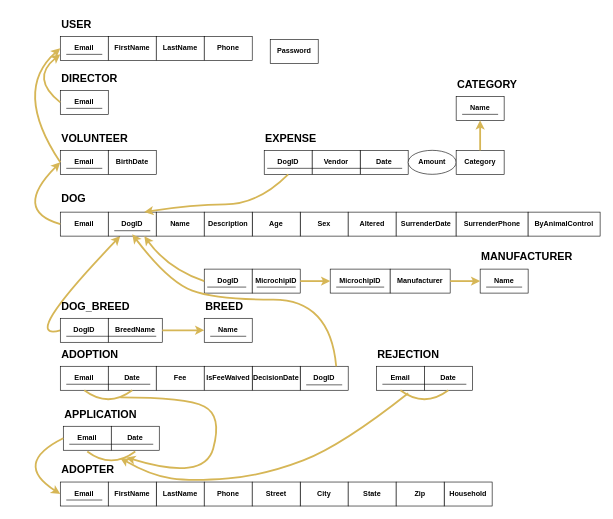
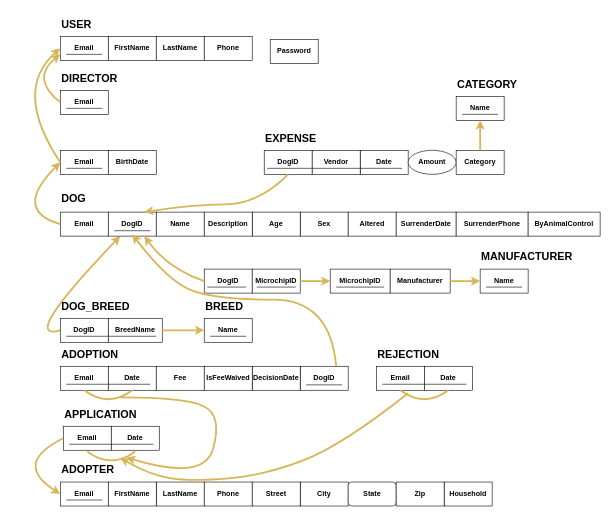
  <mxCell id="0" />
  <mxCell id="1" parent="0" />
  <mxCell id="2" value="" style="curved=1;endArrow=classic;html=1;rounded=0;exitX=0;exitY=0.5;exitDx=0;exitDy=0;fillColor=#fff2cc;strokeColor=#d6b656;strokeWidth=3;entryX=0.25;entryY=1;entryDx=0;entryDy=0;" parent="1" source="4" target="65" edge="1"><mxGeometry width="50" height="50" relative="1" as="geometry"><mxPoint x="650" y="630" as="sourcePoint" /><mxPoint x="550" y="805" as="targetPoint" /><Array as="points"><mxPoint x="30" y="570" /></Array></mxGeometry></mxCell>
  <mxCell id="3" value="" style="group" parent="1" vertex="1" connectable="0"><mxGeometry x="100" y="490" width="170" height="80" as="geometry" /></mxCell>
  <mxCell id="4" value="DogID" style="rounded=0;whiteSpace=wrap;html=1;fontStyle=1" parent="3" vertex="1"><mxGeometry y="40" width="80" height="40" as="geometry" /></mxCell>
  <mxCell id="5" value="BreedName" style="rounded=0;whiteSpace=wrap;html=1;fontStyle=1" parent="3" vertex="1"><mxGeometry x="80" y="40" width="90" height="40" as="geometry" /></mxCell>
  <mxCell id="6" value="DOG_BREED" style="text;strokeColor=none;fillColor=none;html=1;fontSize=18;fontStyle=1;verticalAlign=middle;align=left;" parent="3" vertex="1"><mxGeometry width="100" height="40" as="geometry" /></mxCell>
  <mxCell id="7" value="" style="endArrow=none;html=1;rounded=0;strokeWidth=1;" parent="3" edge="1"><mxGeometry width="50" height="50" relative="1" as="geometry"><mxPoint x="10" y="70" as="sourcePoint" /><mxPoint x="160" y="70" as="targetPoint" /></mxGeometry></mxCell>
  <mxCell id="8" value="" style="group" parent="1" vertex="1" connectable="0"><mxGeometry x="340" y="490" width="100" height="80" as="geometry" /></mxCell>
  <mxCell id="9" value="Name" style="rounded=0;whiteSpace=wrap;html=1;fontStyle=1" parent="8" vertex="1"><mxGeometry y="40" width="80" height="40" as="geometry" /></mxCell>
  <mxCell id="10" value="BREED" style="text;strokeColor=none;fillColor=none;html=1;fontSize=18;fontStyle=1;verticalAlign=middle;align=left;" parent="8" vertex="1"><mxGeometry width="100" height="40" as="geometry" /></mxCell>
  <mxCell id="11" value="" style="endArrow=none;html=1;rounded=0;strokeWidth=1;" parent="8" edge="1"><mxGeometry width="50" height="50" relative="1" as="geometry"><mxPoint x="10" y="70" as="sourcePoint" /><mxPoint x="70" y="70" as="targetPoint" /></mxGeometry></mxCell>
  <mxCell id="12" value="" style="group" parent="1" vertex="1" connectable="0"><mxGeometry x="800" y="408" width="100" height="80" as="geometry" /></mxCell>
  <mxCell id="13" value="Name" style="rounded=0;whiteSpace=wrap;html=1;fontStyle=1" parent="12" vertex="1"><mxGeometry y="40" width="80" height="40" as="geometry" /></mxCell>
  <mxCell id="14" value="MANUFACTURER" style="text;strokeColor=none;fillColor=none;html=1;fontSize=18;fontStyle=1;verticalAlign=middle;align=left;" parent="12" vertex="1"><mxGeometry width="100" height="40" as="geometry" /></mxCell>
  <mxCell id="15" value="" style="endArrow=none;html=1;rounded=0;strokeWidth=1;" parent="12" edge="1"><mxGeometry width="50" height="50" relative="1" as="geometry"><mxPoint x="10" y="70" as="sourcePoint" /><mxPoint x="70" y="70" as="targetPoint" /></mxGeometry></mxCell>
  <mxCell id="16" value="" style="group" parent="1" vertex="1" connectable="0"><mxGeometry x="340" y="408" width="160" height="80" as="geometry" /></mxCell>
  <mxCell id="17" value="DogID" style="rounded=0;whiteSpace=wrap;html=1;fontStyle=1" parent="16" vertex="1"><mxGeometry y="40" width="80" height="40" as="geometry" /></mxCell>
  <mxCell id="18" value="MicrochipID" style="rounded=0;whiteSpace=wrap;html=1;fontStyle=1" parent="16" vertex="1"><mxGeometry x="80" y="40" width="80" height="40" as="geometry" /></mxCell>
  <mxCell id="19" value="" style="endArrow=none;html=1;rounded=0;strokeWidth=1;" parent="16" edge="1"><mxGeometry width="50" height="50" relative="1" as="geometry"><mxPoint x="5" y="70" as="sourcePoint" /><mxPoint x="70" y="70" as="targetPoint" /></mxGeometry></mxCell>
  <mxCell id="20" value="" style="endArrow=none;html=1;rounded=0;strokeWidth=1;" parent="16" edge="1"><mxGeometry width="50" height="50" relative="1" as="geometry"><mxPoint x="87.5" y="70" as="sourcePoint" /><mxPoint x="152.5" y="70" as="targetPoint" /></mxGeometry></mxCell>
  <mxCell id="21" value="" style="group" parent="1" vertex="1" connectable="0"><mxGeometry x="550" y="408" width="190" height="80" as="geometry" /></mxCell>
  <mxCell id="22" value="MicrochipID" style="rounded=0;whiteSpace=wrap;html=1;fontStyle=1" parent="21" vertex="1"><mxGeometry y="40" width="100" height="40" as="geometry" /></mxCell>
  <mxCell id="23" value="Manufacturer" style="rounded=0;whiteSpace=wrap;html=1;fontStyle=1" parent="21" vertex="1"><mxGeometry x="100" y="40" width="100" height="40" as="geometry" /></mxCell>
  <mxCell id="24" value="" style="endArrow=none;html=1;rounded=0;strokeWidth=1;" parent="21" edge="1"><mxGeometry width="50" height="50" relative="1" as="geometry"><mxPoint x="10" y="70" as="sourcePoint" /><mxPoint x="90" y="70" as="targetPoint" /></mxGeometry></mxCell>
  <mxCell id="25" value="" style="group" parent="1" vertex="1" connectable="0"><mxGeometry x="760" y="120" width="100" height="80" as="geometry" /></mxCell>
  <mxCell id="26" value="Name" style="rounded=0;whiteSpace=wrap;html=1;fontStyle=1" parent="25" vertex="1"><mxGeometry y="40" width="80" height="40" as="geometry" /></mxCell>
  <mxCell id="27" value="CATEGORY" style="text;strokeColor=none;fillColor=none;html=1;fontSize=18;fontStyle=1;verticalAlign=middle;align=left;" parent="25" vertex="1"><mxGeometry width="100" height="40" as="geometry" /></mxCell>
  <mxCell id="28" value="" style="endArrow=none;html=1;rounded=0;strokeWidth=1;" parent="25" edge="1"><mxGeometry width="50" height="50" relative="1" as="geometry"><mxPoint x="10" y="70" as="sourcePoint" /><mxPoint x="70" y="70" as="targetPoint" /></mxGeometry></mxCell>
  <mxCell id="29" value="" style="group" parent="1" vertex="1" connectable="0"><mxGeometry x="100" y="20" width="320" height="80" as="geometry" /></mxCell>
  <mxCell id="30" value="Email" style="rounded=0;whiteSpace=wrap;html=1;fontStyle=1" parent="29" vertex="1"><mxGeometry y="40" width="80" height="40" as="geometry" /></mxCell>
  <mxCell id="31" value="FirstName" style="rounded=0;whiteSpace=wrap;html=1;fontStyle=1" parent="29" vertex="1"><mxGeometry x="80" y="40" width="80" height="40" as="geometry" /></mxCell>
  <mxCell id="32" value="LastName" style="rounded=0;whiteSpace=wrap;html=1;fontStyle=1" parent="29" vertex="1"><mxGeometry x="160" y="40" width="80" height="40" as="geometry" /></mxCell>
  <mxCell id="33" value="Phone" style="rounded=0;whiteSpace=wrap;html=1;fontStyle=1" parent="29" vertex="1"><mxGeometry x="240" y="40" width="80" height="40" as="geometry" /></mxCell>
  <mxCell id="34" value="USER" style="text;strokeColor=none;fillColor=none;html=1;fontSize=18;fontStyle=1;verticalAlign=middle;align=left;" parent="29" vertex="1"><mxGeometry width="100" height="40" as="geometry" /></mxCell>
  <mxCell id="35" value="" style="endArrow=none;html=1;rounded=0;strokeWidth=1;" parent="29" edge="1"><mxGeometry width="50" height="50" relative="1" as="geometry"><mxPoint x="10" y="70" as="sourcePoint" /><mxPoint x="70" y="70" as="targetPoint" /></mxGeometry></mxCell>
  <mxCell id="36" value="" style="group" parent="1" vertex="1" connectable="0"><mxGeometry x="100" y="110" width="160" height="80" as="geometry" /></mxCell>
  <mxCell id="37" value="Email" style="rounded=0;whiteSpace=wrap;html=1;fontStyle=1" parent="36" vertex="1"><mxGeometry y="40" width="80" height="40" as="geometry" /></mxCell>
  <mxCell id="38" value="DIRECTOR" style="text;strokeColor=none;fillColor=none;html=1;fontSize=18;fontStyle=1;verticalAlign=middle;align=left;" parent="36" vertex="1"><mxGeometry width="100" height="40" as="geometry" /></mxCell>
  <mxCell id="39" value="" style="endArrow=none;html=1;rounded=0;strokeWidth=1;" parent="36" edge="1"><mxGeometry width="50" height="50" relative="1" as="geometry"><mxPoint x="10" y="70" as="sourcePoint" /><mxPoint x="70" y="70" as="targetPoint" /></mxGeometry></mxCell>
  <mxCell id="40" value="" style="group" parent="1" vertex="1" connectable="0"><mxGeometry x="100" y="210" width="240" height="80" as="geometry" /></mxCell>
  <mxCell id="41" value="Email" style="rounded=0;whiteSpace=wrap;html=1;fontStyle=1" parent="40" vertex="1"><mxGeometry y="40" width="80" height="40" as="geometry" /></mxCell>
  <mxCell id="42" value="BirthDate" style="rounded=0;whiteSpace=wrap;html=1;fontStyle=1" parent="40" vertex="1"><mxGeometry x="80" y="40" width="80" height="40" as="geometry" /></mxCell>
- <mxCell id="43" value="VOLUNTEER" style="text;strokeColor=none;fillColor=none;html=1;fontSize=18;fontStyle=1;verticalAlign=middle;align=left;" parent="40" vertex="1"><mxGeometry width="100" height="40" as="geometry" /></mxCell>
  <mxCell id="44" value="" style="endArrow=none;html=1;rounded=0;strokeWidth=1;" parent="40" edge="1"><mxGeometry width="50" height="50" relative="1" as="geometry"><mxPoint x="10" y="70" as="sourcePoint" /><mxPoint x="70" y="70" as="targetPoint" /></mxGeometry></mxCell>
  <mxCell id="45" value="" style="group" parent="1" vertex="1" connectable="0"><mxGeometry x="100" y="763" width="720" height="80" as="geometry" /></mxCell>
  <mxCell id="46" value="Email" style="rounded=0;whiteSpace=wrap;html=1;fontStyle=1;container=0;" parent="45" vertex="1"><mxGeometry y="40" width="80" height="40" as="geometry" /></mxCell>
  <mxCell id="47" value="LastName" style="rounded=0;whiteSpace=wrap;html=1;fontStyle=1;container=0;" parent="45" vertex="1"><mxGeometry x="160" y="40" width="80" height="40" as="geometry" /></mxCell>
  <mxCell id="48" value="ADOPTER" style="text;strokeColor=none;fillColor=none;html=1;fontSize=18;fontStyle=1;verticalAlign=middle;align=left;container=0;" parent="45" vertex="1"><mxGeometry width="100" height="40" as="geometry" /></mxCell>
  <mxCell id="49" value="" style="endArrow=none;html=1;rounded=0;strokeWidth=1;" parent="45" edge="1"><mxGeometry width="50" height="50" relative="1" as="geometry"><mxPoint x="10" y="70" as="sourcePoint" /><mxPoint x="70" y="70" as="targetPoint" /></mxGeometry></mxCell>
  <mxCell id="50" value="FirstName" style="rounded=0;whiteSpace=wrap;html=1;fontStyle=1;container=0;" parent="45" vertex="1"><mxGeometry x="80" y="40" width="80" height="40" as="geometry" /></mxCell>
  <mxCell id="51" value="Phone" style="rounded=0;whiteSpace=wrap;html=1;fontStyle=1;container=0;" parent="45" vertex="1"><mxGeometry x="240" y="40" width="80" height="40" as="geometry" /></mxCell>
  <mxCell id="52" value="City" style="rounded=0;whiteSpace=wrap;html=1;fontStyle=1;container=0;" parent="45" vertex="1"><mxGeometry x="400" y="40" width="80" height="40" as="geometry" /></mxCell>
- <mxCell id="53" value="State" style="rounded=0;whiteSpace=wrap;html=1;fontStyle=1;container=0;" parent="45" vertex="1"><mxGeometry x="480" y="40" width="80" height="40" as="geometry" /></mxCell>
+ <mxCell id="53" value="State" style="whiteSpace=wrap;html=1;fontStyle=1;container=0;rounded=1;" parent="45" vertex="1"><mxGeometry x="480" y="40" width="80" height="40" as="geometry" /></mxCell>
  <mxCell id="54" value="Street" style="rounded=0;whiteSpace=wrap;html=1;fontStyle=1;container=0;" parent="45" vertex="1"><mxGeometry x="320" y="40" width="80" height="40" as="geometry" /></mxCell>
  <mxCell id="55" value="Household" style="rounded=0;whiteSpace=wrap;html=1;fontStyle=1;container=0;" parent="45" vertex="1"><mxGeometry x="640" y="40" width="80" height="40" as="geometry" /></mxCell>
  <mxCell id="56" value="Zip" style="rounded=0;whiteSpace=wrap;html=1;fontStyle=1;container=0;" parent="45" vertex="1"><mxGeometry x="560" y="40" width="80" height="40" as="geometry" /></mxCell>
  <mxCell id="57" value="" style="group" parent="1" vertex="1" connectable="0"><mxGeometry x="100" y="310" width="900" height="80" as="geometry" /></mxCell>
  <mxCell id="58" value="Sex" style="rounded=0;whiteSpace=wrap;html=1;fontStyle=1;container=0;" parent="57" vertex="1"><mxGeometry x="400" y="43" width="80" height="40" as="geometry" /></mxCell>
  <mxCell id="59" value="Altered" style="rounded=0;whiteSpace=wrap;html=1;fontStyle=1;container=0;" parent="57" vertex="1"><mxGeometry x="480" y="43" width="80" height="40" as="geometry" /></mxCell>
  <mxCell id="60" value="SurrenderDate" style="rounded=0;whiteSpace=wrap;html=1;fontStyle=1;container=0;" parent="57" vertex="1"><mxGeometry x="560" y="43" width="100" height="40" as="geometry" /></mxCell>
  <mxCell id="61" value="SurrenderPhone" style="rounded=0;whiteSpace=wrap;html=1;fontStyle=1;container=0;" parent="57" vertex="1"><mxGeometry x="660" y="43" width="120" height="40" as="geometry" /></mxCell>
  <mxCell id="62" value="ByAnimalControl" style="rounded=0;whiteSpace=wrap;html=1;fontStyle=1;container=0;" parent="57" vertex="1"><mxGeometry x="780" y="43" width="120" height="40" as="geometry" /></mxCell>
  <mxCell id="63" value="Age" style="rounded=0;whiteSpace=wrap;html=1;fontStyle=1;container=0;" parent="57" vertex="1"><mxGeometry x="320" y="43" width="80" height="40" as="geometry" /></mxCell>
  <mxCell id="64" value="Email" style="rounded=0;whiteSpace=wrap;html=1;fontStyle=1;container=0;" parent="57" vertex="1"><mxGeometry y="43" width="80" height="40" as="geometry" /></mxCell>
  <mxCell id="65" value="DogID" style="rounded=0;whiteSpace=wrap;html=1;fontStyle=1;container=0;" parent="57" vertex="1"><mxGeometry x="80" y="43" width="80" height="40" as="geometry" /></mxCell>
  <mxCell id="66" value="Name" style="rounded=0;whiteSpace=wrap;html=1;fontStyle=1;container=0;" parent="57" vertex="1"><mxGeometry x="160" y="43" width="80" height="40" as="geometry" /></mxCell>
  <mxCell id="67" value="Description" style="rounded=0;whiteSpace=wrap;html=1;fontStyle=1;container=0;" parent="57" vertex="1"><mxGeometry x="240" y="43" width="80" height="40" as="geometry" /></mxCell>
  <mxCell id="68" value="DOG" style="text;strokeColor=none;fillColor=none;html=1;fontSize=18;fontStyle=1;verticalAlign=middle;align=left;container=0;" parent="57" vertex="1"><mxGeometry width="100" height="40" as="geometry" /></mxCell>
  <mxCell id="69" value="" style="endArrow=none;html=1;rounded=0;strokeWidth=1;" parent="57" edge="1"><mxGeometry width="50" height="50" relative="1" as="geometry"><mxPoint x="90" y="74" as="sourcePoint" /><mxPoint x="150" y="74" as="targetPoint" /></mxGeometry></mxCell>
  <mxCell id="70" value="" style="curved=1;endArrow=classic;html=1;rounded=0;exitX=0;exitY=0.5;exitDx=0;exitDy=0;entryX=0;entryY=0.75;entryDx=0;entryDy=0;fillColor=#fff2cc;strokeColor=#d6b656;strokeWidth=3;" parent="1" source="37" target="30" edge="1"><mxGeometry width="50" height="50" relative="1" as="geometry"><mxPoint x="510" y="280" as="sourcePoint" /><mxPoint x="560" y="230" as="targetPoint" /><Array as="points"><mxPoint x="50" y="130" /></Array></mxGeometry></mxCell>
  <mxCell id="71" value="" style="curved=1;endArrow=classic;html=1;rounded=0;entryX=0;entryY=0.5;entryDx=0;entryDy=0;fillColor=#fff2cc;strokeColor=#d6b656;strokeWidth=3;exitX=0;exitY=0.5;exitDx=0;exitDy=0;" parent="1" source="41" target="30" edge="1"><mxGeometry width="50" height="50" relative="1" as="geometry"><mxPoint x="100" y="270" as="sourcePoint" /><mxPoint x="100" y="180" as="targetPoint" /><Array as="points"><mxPoint x="20" y="150" /></Array></mxGeometry></mxCell>
  <mxCell id="72" value="" style="curved=1;endArrow=classic;html=1;rounded=0;exitX=0;exitY=0.5;exitDx=0;exitDy=0;fillColor=#fff2cc;strokeColor=#d6b656;strokeWidth=3;" parent="1" source="64" edge="1"><mxGeometry width="50" height="50" relative="1" as="geometry"><mxPoint x="80" y="470" as="sourcePoint" /><mxPoint x="100" y="270" as="targetPoint" /><Array as="points"><mxPoint x="20" y="350" /></Array></mxGeometry></mxCell>
  <mxCell id="73" value="" style="group" parent="1" vertex="1" connectable="0"><mxGeometry x="440" y="210" width="400" height="80" as="geometry" /></mxCell>
  <mxCell id="74" value="Date" style="rounded=0;whiteSpace=wrap;html=1;fontStyle=1" parent="73" vertex="1"><mxGeometry x="160" y="40" width="80" height="40" as="geometry" /></mxCell>
  <mxCell id="75" value="Amount" style="ellipse;whiteSpace=wrap;html=1;fontStyle=1;" parent="73" vertex="1"><mxGeometry x="240" y="40" width="80" height="40" as="geometry" /></mxCell>
  <mxCell id="76" value="Category" style="rounded=0;whiteSpace=wrap;html=1;fontStyle=1" parent="73" vertex="1"><mxGeometry x="320" y="40" width="80" height="40" as="geometry" /></mxCell>
  <mxCell id="77" value="DogID" style="rounded=0;whiteSpace=wrap;html=1;fontStyle=1" parent="73" vertex="1"><mxGeometry y="40" width="80" height="40" as="geometry" /></mxCell>
  <mxCell id="78" value="Vendor" style="rounded=0;whiteSpace=wrap;html=1;fontStyle=1" parent="73" vertex="1"><mxGeometry x="80" y="40" width="80" height="40" as="geometry" /></mxCell>
  <mxCell id="79" value="EXPENSE" style="text;strokeColor=none;fillColor=none;html=1;fontSize=18;fontStyle=1;verticalAlign=middle;align=left;" parent="73" vertex="1"><mxGeometry width="100" height="40" as="geometry" /></mxCell>
  <mxCell id="80" value="" style="endArrow=none;html=1;rounded=0;strokeWidth=1;" parent="73" edge="1"><mxGeometry width="50" height="50" relative="1" as="geometry"><mxPoint x="5" y="70" as="sourcePoint" /><mxPoint x="230" y="70" as="targetPoint" /></mxGeometry></mxCell>
  <mxCell id="81" value="" style="curved=1;endArrow=classic;html=1;rounded=0;exitX=0;exitY=0.5;exitDx=0;exitDy=0;fillColor=#fff2cc;strokeColor=#d6b656;strokeWidth=3;entryX=0.75;entryY=1;entryDx=0;entryDy=0;" parent="1" source="17" target="65" edge="1"><mxGeometry width="50" height="50" relative="1" as="geometry"><mxPoint x="290" y="528" as="sourcePoint" /><mxPoint x="390" y="603" as="targetPoint" /><Array as="points"><mxPoint x="280" y="448" /></Array></mxGeometry></mxCell>
  <mxCell id="82" value="" style="curved=1;endArrow=classic;html=1;rounded=0;exitX=1;exitY=0.5;exitDx=0;exitDy=0;fillColor=#fff2cc;strokeColor=#d6b656;strokeWidth=3;entryX=0;entryY=0.5;entryDx=0;entryDy=0;" parent="1" source="18" target="22" edge="1"><mxGeometry width="50" height="50" relative="1" as="geometry"><mxPoint x="890" y="663" as="sourcePoint" /><mxPoint x="890" y="468" as="targetPoint" /></mxGeometry></mxCell>
  <mxCell id="83" value="" style="curved=1;endArrow=classic;html=1;rounded=0;exitX=1;exitY=0.5;exitDx=0;exitDy=0;fillColor=#fff2cc;strokeColor=#d6b656;strokeWidth=3;entryX=0;entryY=0.5;entryDx=0;entryDy=0;" parent="1" source="23" target="13" edge="1"><mxGeometry width="50" height="50" relative="1" as="geometry"><mxPoint x="750" y="468" as="sourcePoint" /><mxPoint x="800" y="468" as="targetPoint" /></mxGeometry></mxCell>
  <mxCell id="84" value="" style="curved=1;endArrow=classic;html=1;rounded=0;exitX=0.5;exitY=0;exitDx=0;exitDy=0;fillColor=#fff2cc;strokeColor=#d6b656;strokeWidth=3;entryX=0.5;entryY=1;entryDx=0;entryDy=0;" parent="1" source="76" target="26" edge="1"><mxGeometry width="50" height="50" relative="1" as="geometry"><mxPoint x="709.5" y="395" as="sourcePoint" /><mxPoint x="709.5" y="200" as="targetPoint" /></mxGeometry></mxCell>
  <mxCell id="85" value="" style="curved=1;endArrow=classic;html=1;rounded=0;exitX=1;exitY=0.5;exitDx=0;exitDy=0;fillColor=#fff2cc;strokeColor=#d6b656;strokeWidth=3;entryX=0;entryY=0.5;entryDx=0;entryDy=0;" parent="1" source="5" target="9" edge="1"><mxGeometry width="50" height="50" relative="1" as="geometry"><mxPoint x="1040" y="665" as="sourcePoint" /><mxPoint x="1040" y="470" as="targetPoint" /></mxGeometry></mxCell>
  <mxCell id="86" value="Password" style="rounded=0;whiteSpace=wrap;html=1;fontStyle=1" parent="1" vertex="1"><mxGeometry x="450" y="65" width="80" height="40" as="geometry" /></mxCell>
  <mxCell id="87" value="DogID" style="rounded=0;whiteSpace=wrap;html=1;fontStyle=1;container=0;" parent="1" vertex="1"><mxGeometry x="500" y="610" width="80" height="40" as="geometry" /></mxCell>
  <mxCell id="88" value="Email" style="rounded=0;whiteSpace=wrap;html=1;fontStyle=1;container=0;" parent="1" vertex="1"><mxGeometry x="100" y="610" width="80" height="40" as="geometry" /></mxCell>
  <mxCell id="89" value="Date" style="rounded=0;whiteSpace=wrap;html=1;fontStyle=1;container=0;" parent="1" vertex="1"><mxGeometry x="180" y="610" width="80" height="40" as="geometry" /></mxCell>
  <mxCell id="90" value="DecisionDate" style="rounded=0;whiteSpace=wrap;html=1;fontStyle=1;container=0;" parent="1" vertex="1"><mxGeometry x="420" y="610" width="80" height="40" as="geometry" /></mxCell>
  <mxCell id="91" value="ADOPTION" style="text;strokeColor=none;fillColor=none;html=1;fontSize=18;fontStyle=1;verticalAlign=middle;align=left;container=0;" parent="1" vertex="1"><mxGeometry x="100" y="570" width="100" height="40" as="geometry" /></mxCell>
  <mxCell id="92" value="" style="endArrow=none;html=1;rounded=0;strokeWidth=1;" parent="1" edge="1"><mxGeometry width="50" height="50" relative="1" as="geometry"><mxPoint x="110" y="640" as="sourcePoint" /><mxPoint x="250" y="640" as="targetPoint" /></mxGeometry></mxCell>
  <mxCell id="93" value="Fee" style="rounded=0;whiteSpace=wrap;html=1;fontStyle=1;container=0;" parent="1" vertex="1"><mxGeometry x="260" y="610" width="80" height="40" as="geometry" /></mxCell>
  <mxCell id="94" value="Email" style="rounded=0;whiteSpace=wrap;html=1;fontStyle=1;container=0;" parent="1" vertex="1"><mxGeometry x="627" y="610" width="80" height="40" as="geometry" /></mxCell>
  <mxCell id="95" value="Date" style="rounded=0;whiteSpace=wrap;html=1;fontStyle=1;container=0;" parent="1" vertex="1"><mxGeometry x="707" y="610" width="80" height="40" as="geometry" /></mxCell>
  <mxCell id="96" value="REJECTION" style="text;strokeColor=none;fillColor=none;html=1;fontSize=18;fontStyle=1;verticalAlign=middle;align=left;container=0;" parent="1" vertex="1"><mxGeometry x="627" y="570" width="100" height="40" as="geometry" /></mxCell>
  <mxCell id="97" value="" style="endArrow=none;html=1;rounded=0;strokeWidth=1;" parent="1" edge="1"><mxGeometry width="50" height="50" relative="1" as="geometry"><mxPoint x="637" y="640" as="sourcePoint" /><mxPoint x="777" y="640" as="targetPoint" /></mxGeometry></mxCell>
  <mxCell id="98" value="" style="curved=1;endArrow=classic;html=1;rounded=0;fillColor=#fff2cc;strokeColor=#d6b656;strokeWidth=3;entryX=0.75;entryY=0;entryDx=0;entryDy=0;" parent="1" target="65" edge="1"><mxGeometry width="50" height="50" relative="1" as="geometry"><mxPoint x="480" y="290" as="sourcePoint" /><mxPoint x="220" y="350" as="targetPoint" /><Array as="points"><mxPoint x="430" y="340" /><mxPoint x="320" y="340" /></Array></mxGeometry></mxCell>
  <mxCell id="99" value="" style="curved=1;endArrow=classic;html=1;rounded=0;exitX=0.75;exitY=0;exitDx=0;exitDy=0;fillColor=#fff2cc;strokeColor=#d6b656;strokeWidth=3;entryX=0.75;entryY=1;entryDx=0;entryDy=0;" parent="1" source="87" edge="1"><mxGeometry width="50" height="50" relative="1" as="geometry"><mxPoint x="320" y="465" as="sourcePoint" /><mxPoint x="220" y="390" as="targetPoint" /><Array as="points"><mxPoint x="550" y="499" /><mxPoint x="360" y="499" /><mxPoint x="280" y="469" /></Array></mxGeometry></mxCell>
  <mxCell id="100" value="Email" style="rounded=0;whiteSpace=wrap;html=1;fontStyle=1;container=0;" parent="1" vertex="1"><mxGeometry x="105" y="710" width="80" height="40" as="geometry" /></mxCell>
  <mxCell id="101" value="Date" style="rounded=0;whiteSpace=wrap;html=1;fontStyle=1;container=0;" parent="1" vertex="1"><mxGeometry x="185" y="710" width="80" height="40" as="geometry" /></mxCell>
  <mxCell id="102" value="APPLICATION" style="text;strokeColor=none;fillColor=none;html=1;fontSize=18;fontStyle=1;verticalAlign=middle;align=left;container=0;" parent="1" vertex="1"><mxGeometry x="105" y="670" width="100" height="40" as="geometry" /></mxCell>
  <mxCell id="103" value="" style="endArrow=none;html=1;rounded=0;strokeWidth=1;" parent="1" edge="1"><mxGeometry width="50" height="50" relative="1" as="geometry"><mxPoint x="115" y="740" as="sourcePoint" /><mxPoint x="255" y="740" as="targetPoint" /></mxGeometry></mxCell>
  <mxCell id="104" value="" style="curved=1;endArrow=classic;html=1;rounded=0;exitX=0;exitY=0.5;exitDx=0;exitDy=0;fillColor=#fff2cc;strokeColor=#d6b656;strokeWidth=3;entryX=0;entryY=0.5;entryDx=0;entryDy=0;" parent="1" source="100" target="46" edge="1"><mxGeometry width="50" height="50" relative="1" as="geometry"><mxPoint x="580" y="742" as="sourcePoint" /><mxPoint x="160" y="782" as="targetPoint" /><Array as="points"><mxPoint x="20" y="772" /></Array></mxGeometry></mxCell>
  <mxCell id="105" value="" style="curved=1;endArrow=none;html=1;rounded=0;exitX=0.5;exitY=1;exitDx=0;exitDy=0;fillColor=#fff2cc;strokeColor=#d6b656;strokeWidth=3;entryX=0.5;entryY=1;entryDx=0;entryDy=0;" parent="1" source="88" target="89" edge="1"><mxGeometry width="50" height="50" relative="1" as="geometry"><mxPoint x="420" y="660" as="sourcePoint" /><mxPoint x="420" y="739" as="targetPoint" /><Array as="points"><mxPoint x="180" y="680" /></Array></mxGeometry></mxCell>
  <mxCell id="106" value="" style="curved=1;endArrow=none;html=1;rounded=0;exitX=0.5;exitY=1;exitDx=0;exitDy=0;fillColor=#fff2cc;strokeColor=#d6b656;strokeWidth=3;entryX=0.5;entryY=1;entryDx=0;entryDy=0;" parent="1" edge="1"><mxGeometry width="50" height="50" relative="1" as="geometry"><mxPoint x="667" y="650" as="sourcePoint" /><mxPoint x="747" y="650" as="targetPoint" /><Array as="points"><mxPoint x="707" y="680" /></Array></mxGeometry></mxCell>
  <mxCell id="107" value="" style="curved=1;endArrow=none;html=1;rounded=0;exitX=0.5;exitY=1;exitDx=0;exitDy=0;fillColor=#fff2cc;strokeColor=#d6b656;strokeWidth=3;entryX=0.5;entryY=1;entryDx=0;entryDy=0;" parent="1" edge="1"><mxGeometry width="50" height="50" relative="1" as="geometry"><mxPoint x="145" y="752" as="sourcePoint" /><mxPoint x="225" y="752" as="targetPoint" /><Array as="points"><mxPoint x="185" y="782" /></Array></mxGeometry></mxCell>
  <mxCell id="108" value="" style="curved=1;endArrow=classic;html=1;rounded=0;fillColor=#fff2cc;strokeColor=#d6b656;strokeWidth=3;" parent="1" edge="1"><mxGeometry width="50" height="50" relative="1" as="geometry"><mxPoint x="200" y="662" as="sourcePoint" /><mxPoint x="210" y="762" as="targetPoint" /><Array as="points"><mxPoint x="310" y="662" /><mxPoint x="370" y="692" /><mxPoint x="340" y="802" /></Array></mxGeometry></mxCell>
  <mxCell id="109" value="" style="curved=1;endArrow=classic;html=1;rounded=0;fillColor=#fff2cc;strokeColor=#d6b656;strokeWidth=3;entryX=1;entryY=0;entryDx=0;entryDy=0;" parent="1" target="48" edge="1"><mxGeometry width="50" height="50" relative="1" as="geometry"><mxPoint x="680" y="655" as="sourcePoint" /><mxPoint x="220" y="762" as="targetPoint" /><Array as="points"><mxPoint x="570" y="742" /><mxPoint x="440" y="792" /><mxPoint x="320" y="802" /><mxPoint x="250" y="792" /></Array></mxGeometry></mxCell>
  <mxCell id="110" value="IsFeeWaived" style="rounded=0;whiteSpace=wrap;html=1;fontStyle=1;container=0;" parent="1" vertex="1"><mxGeometry x="340" y="610" width="80" height="40" as="geometry" /></mxCell>
  <mxCell id="111" value="" style="endArrow=none;html=1;rounded=0;strokeWidth=1;" edge="1" parent="1"><mxGeometry width="50" height="50" relative="1" as="geometry"><mxPoint x="510" y="641" as="sourcePoint" /><mxPoint x="570" y="641" as="targetPoint" /></mxGeometry></mxCell>
